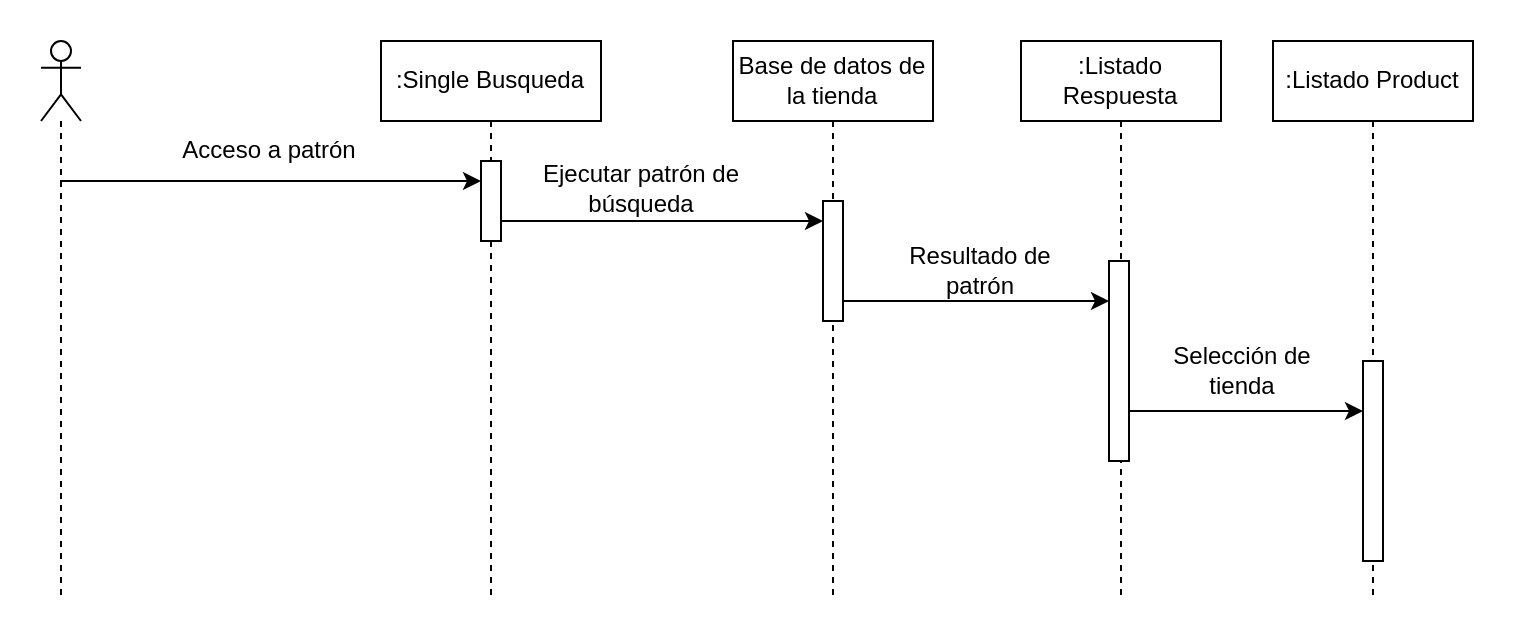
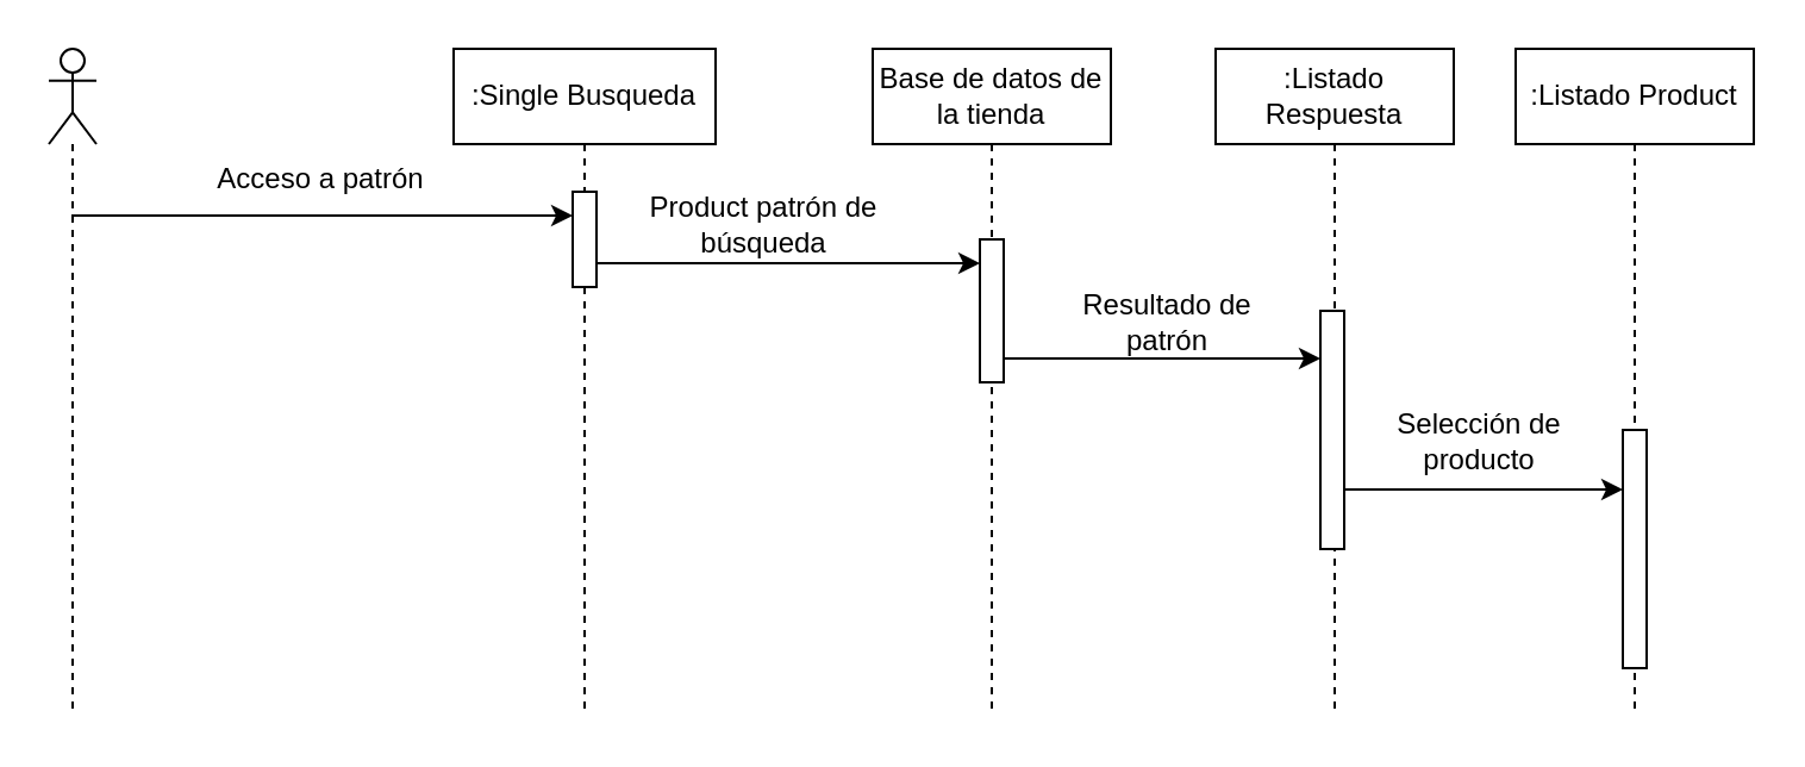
  <mxCell id="0" />
  <mxCell id="1" parent="0" />
  <mxCell id="2" value=":Single Busqueda" style="shape=umlLifeline;perimeter=lifelinePerimeter;whiteSpace=wrap;html=1;container=1;dropTarget=0;collapsible=0;recursiveResize=0;outlineConnect=0;portConstraint=eastwest;newEdgeStyle={&quot;edgeStyle&quot;:&quot;elbowEdgeStyle&quot;,&quot;elbow&quot;:&quot;vertical&quot;,&quot;curved&quot;:0,&quot;rounded&quot;:0};" vertex="1" parent="1"><mxGeometry x="190" y="20" width="110" height="280" as="geometry" /></mxCell>
  <mxCell id="3" value="" style="html=1;points=[];perimeter=orthogonalPerimeter;outlineConnect=0;targetShapes=umlLifeline;portConstraint=eastwest;newEdgeStyle={&quot;edgeStyle&quot;:&quot;elbowEdgeStyle&quot;,&quot;elbow&quot;:&quot;vertical&quot;,&quot;curved&quot;:0,&quot;rounded&quot;:0};" vertex="1" parent="2"><mxGeometry x="50" y="60" width="10" height="40" as="geometry" /></mxCell>
  <mxCell id="4" style="edgeStyle=orthogonalEdgeStyle;rounded=0;orthogonalLoop=1;jettySize=auto;html=1;" edge="1" parent="1" source="13" target="3"><mxGeometry relative="1" as="geometry"><mxPoint x="30" y="195.032" as="sourcePoint" /><Array as="points"><mxPoint x="160" y="90" /><mxPoint x="160" y="90" /></Array></mxGeometry></mxCell>
  <mxCell id="5" value="Base de datos de la tienda" style="shape=umlLifeline;perimeter=lifelinePerimeter;whiteSpace=wrap;html=1;container=1;dropTarget=0;collapsible=0;recursiveResize=0;outlineConnect=0;portConstraint=eastwest;newEdgeStyle={&quot;edgeStyle&quot;:&quot;elbowEdgeStyle&quot;,&quot;elbow&quot;:&quot;vertical&quot;,&quot;curved&quot;:0,&quot;rounded&quot;:0};" vertex="1" parent="1"><mxGeometry x="366" y="20" width="100" height="280" as="geometry" /></mxCell>
  <mxCell id="6" value="" style="html=1;points=[];perimeter=orthogonalPerimeter;outlineConnect=0;targetShapes=umlLifeline;portConstraint=eastwest;newEdgeStyle={&quot;edgeStyle&quot;:&quot;elbowEdgeStyle&quot;,&quot;elbow&quot;:&quot;vertical&quot;,&quot;curved&quot;:0,&quot;rounded&quot;:0};" vertex="1" parent="5"><mxGeometry x="45" y="80" width="10" height="60" as="geometry" /></mxCell>
  <mxCell id="7" style="edgeStyle=elbowEdgeStyle;rounded=0;orthogonalLoop=1;jettySize=auto;html=1;elbow=vertical;curved=0;" edge="1" parent="1" source="3" target="6"><mxGeometry relative="1" as="geometry"><Array as="points"><mxPoint x="320" y="110" /></Array></mxGeometry></mxCell>
  <mxCell id="8" value="Acceso a patrón" style="text;html=1;strokeColor=none;fillColor=none;align=center;verticalAlign=middle;whiteSpace=wrap;rounded=0;" vertex="1" parent="1"><mxGeometry x="63.5" y="60" width="141" height="30" as="geometry" /></mxCell>
- <mxCell id="9" value="Ejecutar patrón de búsqueda" style="text;html=1;strokeColor=none;fillColor=none;align=center;verticalAlign=middle;whiteSpace=wrap;rounded=0;" vertex="1" parent="1"><mxGeometry x="250" y="79" width="141" height="30" as="geometry" /></mxCell>
+ <mxCell id="9" value="Product patrón de búsqueda" style="text;html=1;strokeColor=none;fillColor=none;align=center;verticalAlign=middle;whiteSpace=wrap;rounded=0;" vertex="1" parent="1"><mxGeometry x="250" y="79" width="141" height="30" as="geometry" /></mxCell>
  <mxCell id="10" value=":Listado Respuesta" style="shape=umlLifeline;perimeter=lifelinePerimeter;whiteSpace=wrap;html=1;container=1;dropTarget=0;collapsible=0;recursiveResize=0;outlineConnect=0;portConstraint=eastwest;newEdgeStyle={&quot;edgeStyle&quot;:&quot;elbowEdgeStyle&quot;,&quot;elbow&quot;:&quot;vertical&quot;,&quot;curved&quot;:0,&quot;rounded&quot;:0};" vertex="1" parent="1"><mxGeometry x="510" y="20" width="100" height="280" as="geometry" /></mxCell>
  <mxCell id="11" value="" style="html=1;points=[];perimeter=orthogonalPerimeter;outlineConnect=0;targetShapes=umlLifeline;portConstraint=eastwest;newEdgeStyle={&quot;edgeStyle&quot;:&quot;elbowEdgeStyle&quot;,&quot;elbow&quot;:&quot;vertical&quot;,&quot;curved&quot;:0,&quot;rounded&quot;:0};" vertex="1" parent="10"><mxGeometry x="44" y="110" width="10" height="100" as="geometry" /></mxCell>
  <mxCell id="12" value="Resultado de patrón" style="text;html=1;strokeColor=none;fillColor=none;align=center;verticalAlign=middle;whiteSpace=wrap;rounded=0;" vertex="1" parent="1"><mxGeometry x="440" y="120" width="100" height="30" as="geometry" /></mxCell>
  <mxCell id="13" value="" style="shape=umlLifeline;perimeter=lifelinePerimeter;whiteSpace=wrap;html=1;container=1;dropTarget=0;collapsible=0;recursiveResize=0;outlineConnect=0;portConstraint=eastwest;newEdgeStyle={&quot;edgeStyle&quot;:&quot;elbowEdgeStyle&quot;,&quot;elbow&quot;:&quot;vertical&quot;,&quot;curved&quot;:0,&quot;rounded&quot;:0};participant=umlActor;" vertex="1" parent="1"><mxGeometry x="20" y="20" width="20" height="280" as="geometry" /></mxCell>
  <mxCell id="14" style="edgeStyle=elbowEdgeStyle;rounded=0;orthogonalLoop=1;jettySize=auto;html=1;elbow=vertical;curved=0;" edge="1" parent="1" source="6" target="11"><mxGeometry relative="1" as="geometry"><mxPoint x="480" y="140" as="targetPoint" /><Array as="points"><mxPoint x="470" y="150" /></Array></mxGeometry></mxCell>
  <mxCell id="15" value=":Listado Product" style="shape=umlLifeline;perimeter=lifelinePerimeter;whiteSpace=wrap;html=1;container=1;dropTarget=0;collapsible=0;recursiveResize=0;outlineConnect=0;portConstraint=eastwest;newEdgeStyle={&quot;edgeStyle&quot;:&quot;elbowEdgeStyle&quot;,&quot;elbow&quot;:&quot;vertical&quot;,&quot;curved&quot;:0,&quot;rounded&quot;:0};" vertex="1" parent="1"><mxGeometry x="636" y="20" width="100" height="280" as="geometry" /></mxCell>
  <mxCell id="16" value="" style="html=1;points=[];perimeter=orthogonalPerimeter;outlineConnect=0;targetShapes=umlLifeline;portConstraint=eastwest;newEdgeStyle={&quot;edgeStyle&quot;:&quot;elbowEdgeStyle&quot;,&quot;elbow&quot;:&quot;vertical&quot;,&quot;curved&quot;:0,&quot;rounded&quot;:0};" vertex="1" parent="15"><mxGeometry x="45" y="160" width="10" height="100" as="geometry" /></mxCell>
- <mxCell id="17" value="Selección de tienda" style="text;html=1;strokeColor=none;fillColor=none;align=center;verticalAlign=middle;whiteSpace=wrap;rounded=0;" vertex="1" parent="1"><mxGeometry x="576" y="170" width="90" height="30" as="geometry" /></mxCell>
+ <mxCell id="17" value="Selección de producto" style="text;html=1;strokeColor=none;fillColor=none;align=center;verticalAlign=middle;whiteSpace=wrap;rounded=0;" vertex="1" parent="1"><mxGeometry x="576" y="170" width="90" height="30" as="geometry" /></mxCell>
  <mxCell id="18" style="edgeStyle=elbowEdgeStyle;rounded=0;orthogonalLoop=1;jettySize=auto;html=1;elbow=vertical;curved=0;" edge="1" parent="1" source="11" target="16"><mxGeometry relative="1" as="geometry" /></mxCell>
